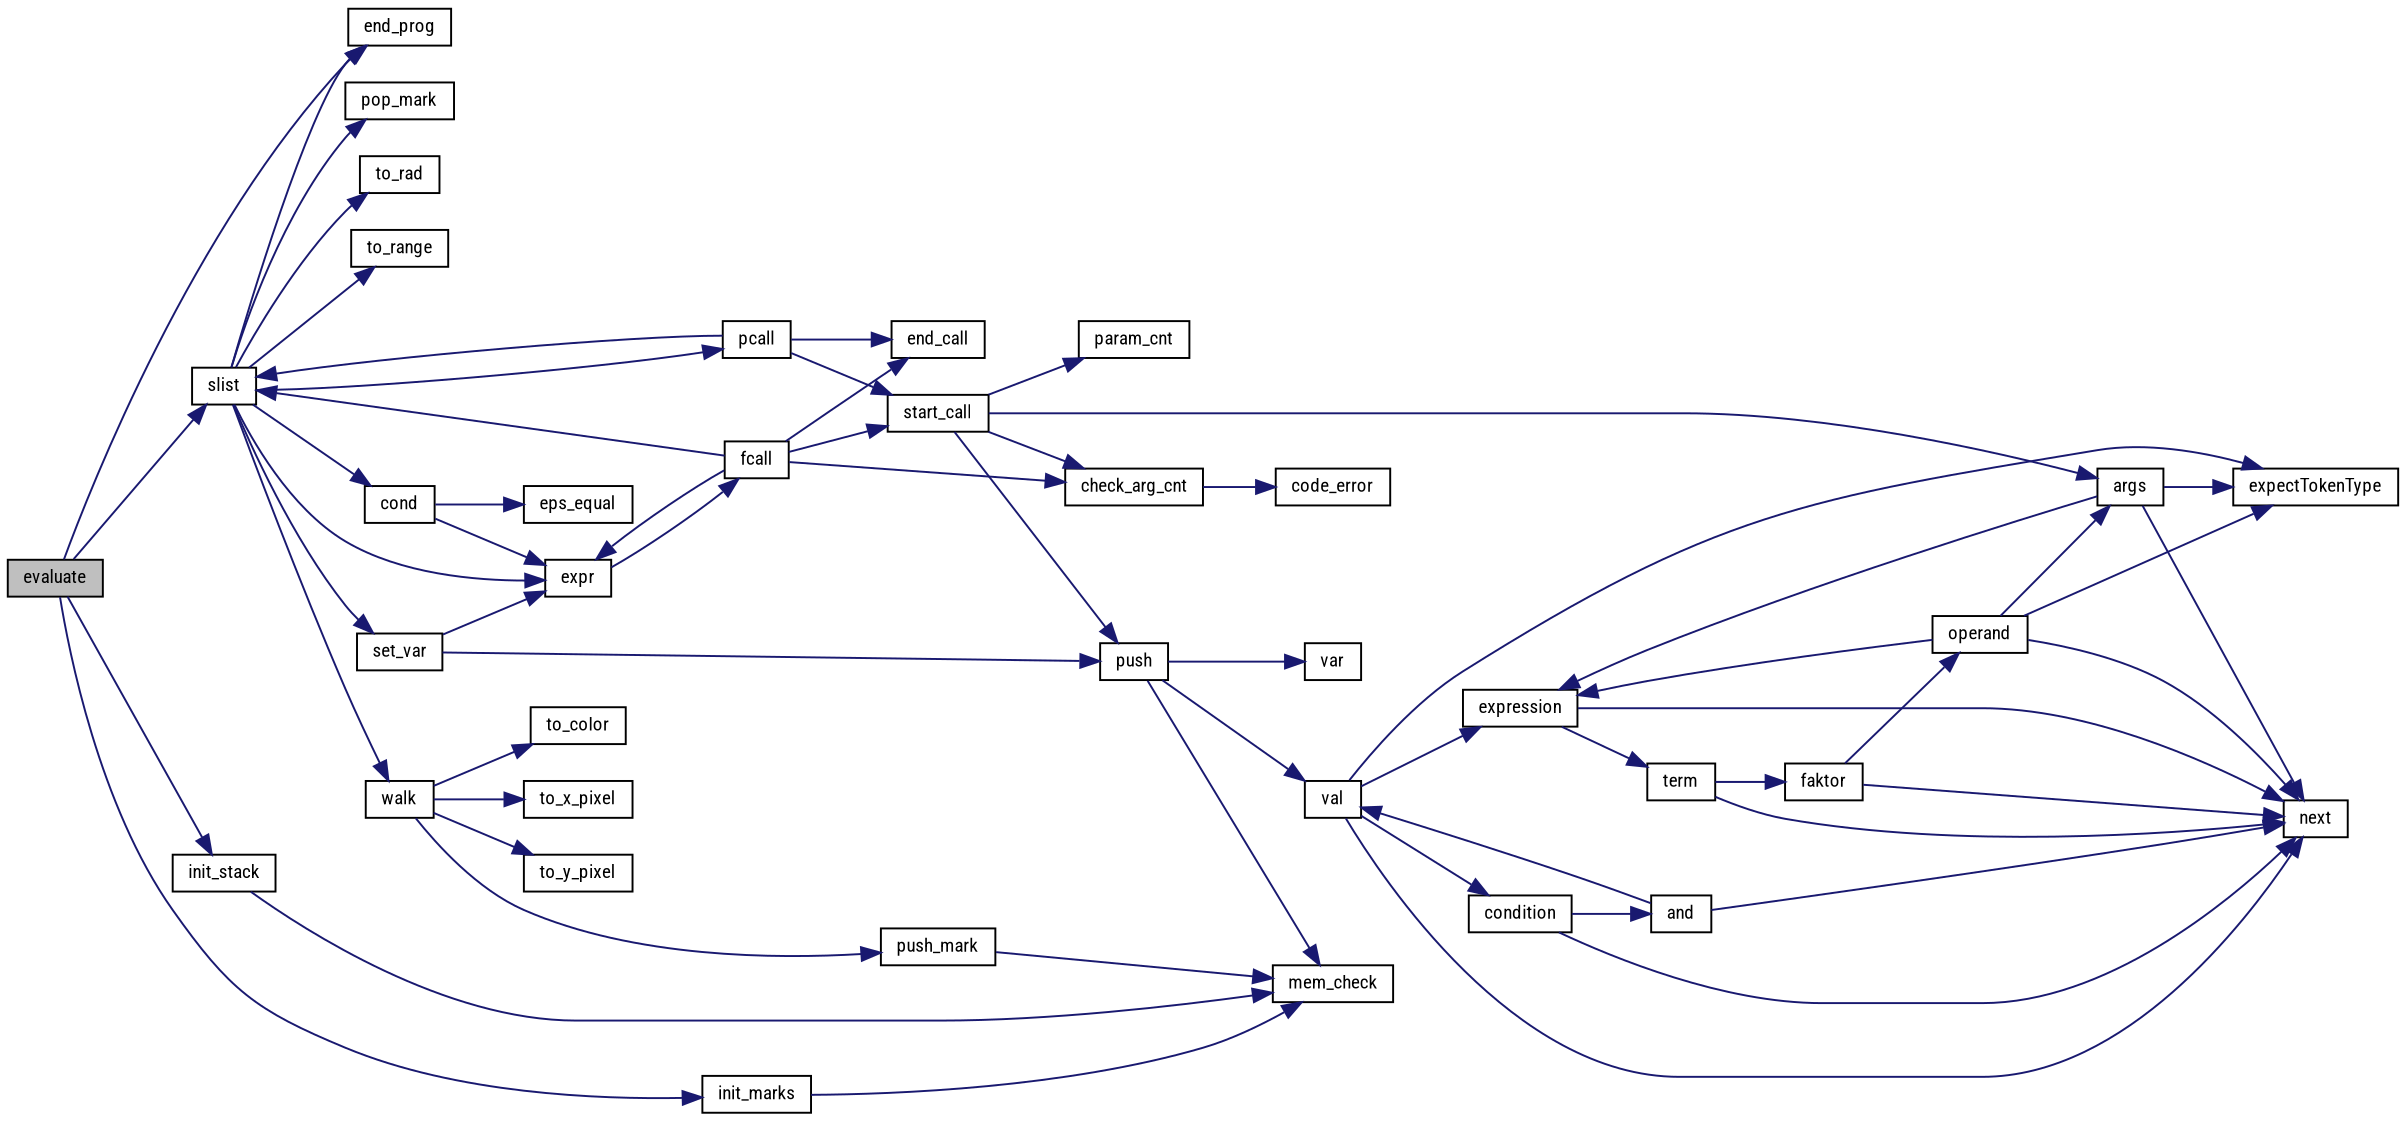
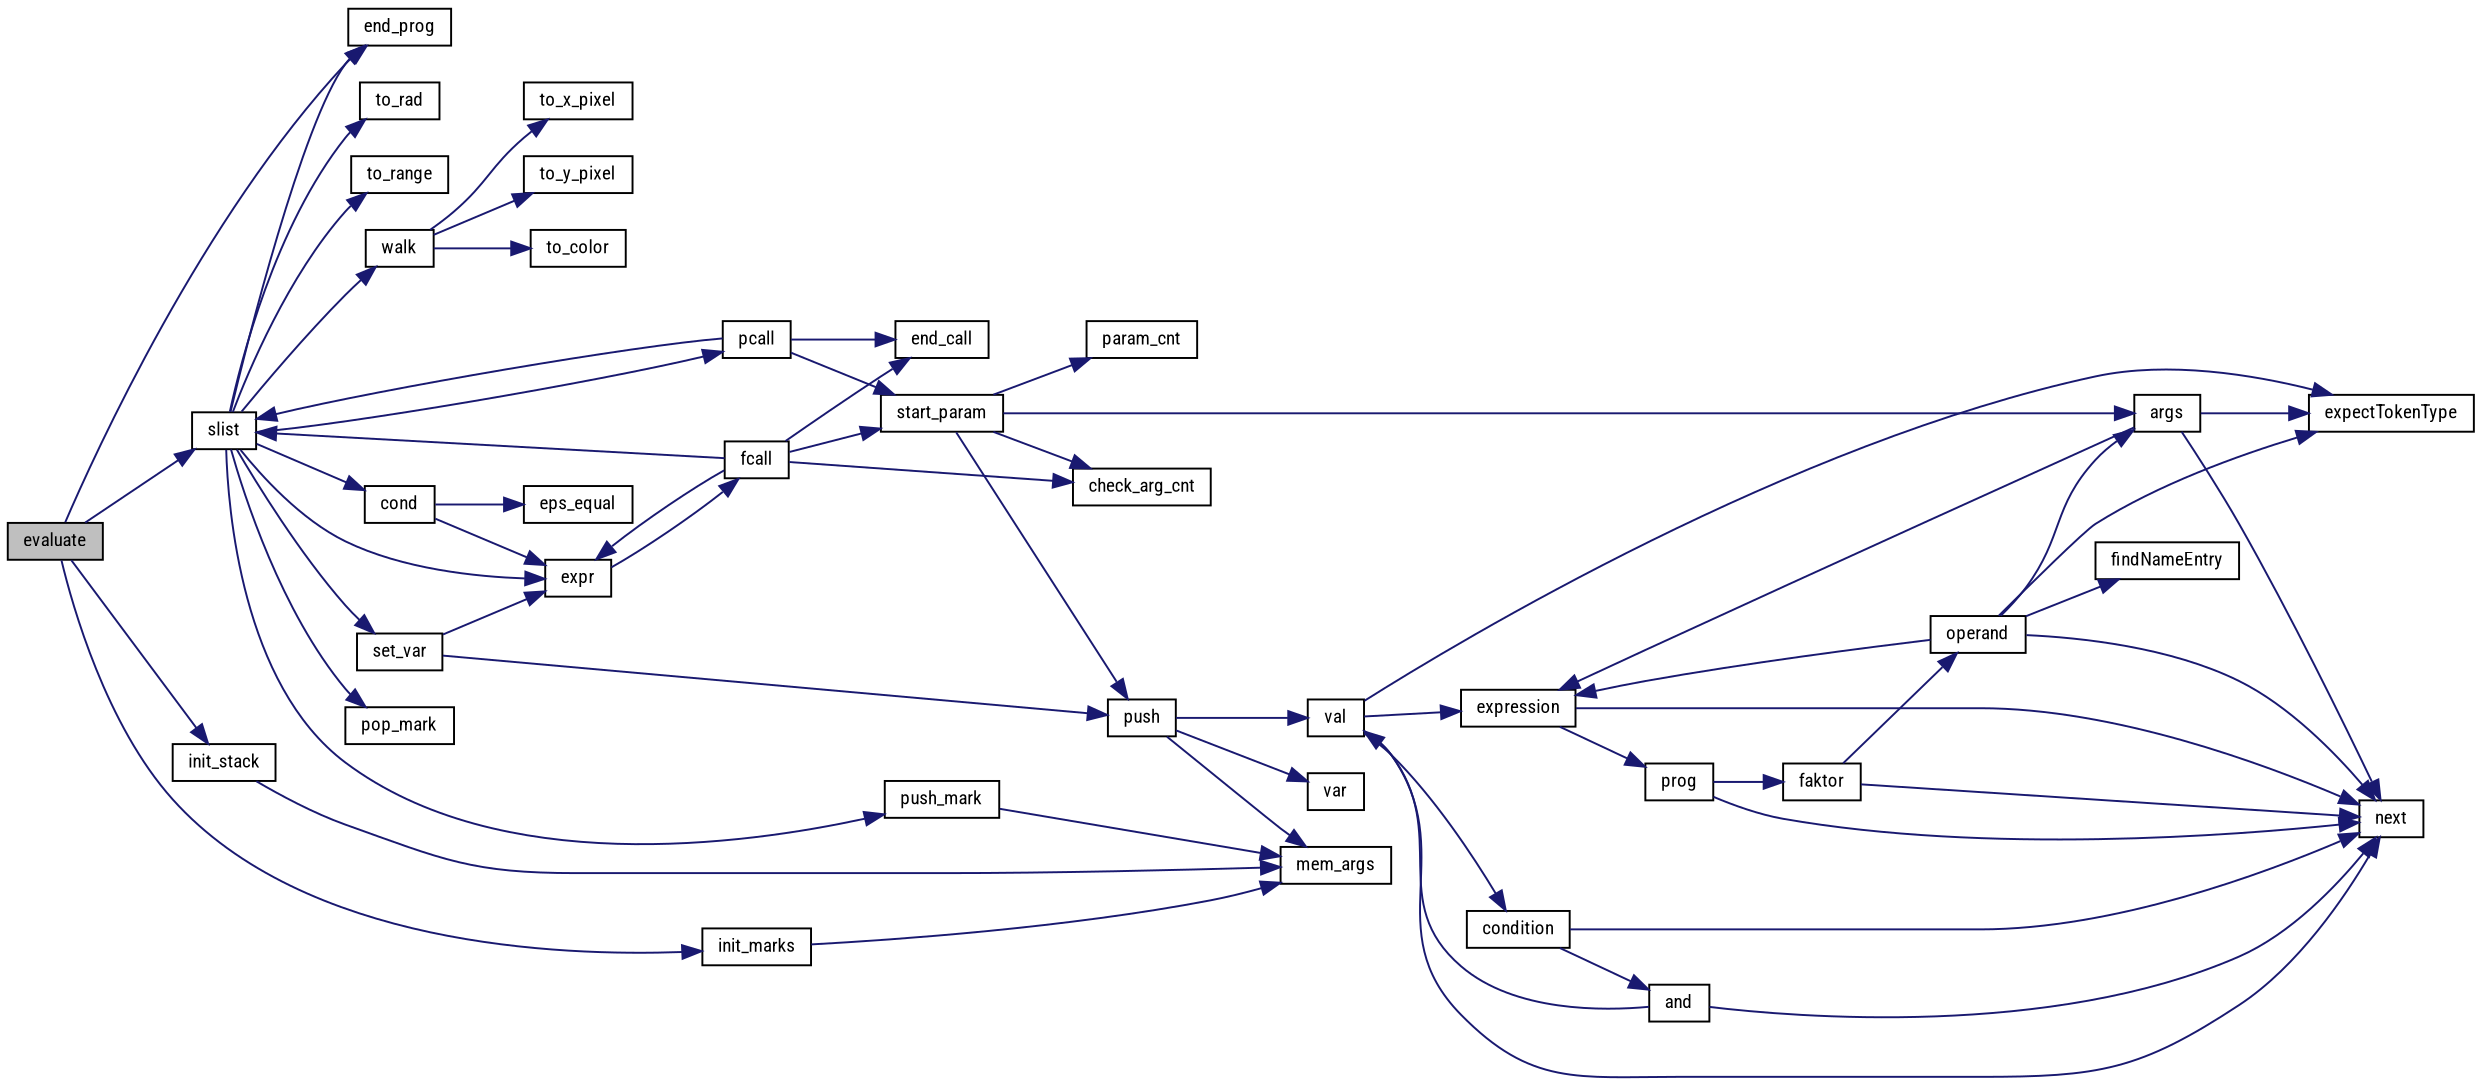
  digraph {
    fontname="Roboto Condensed"
    rankdir=LR
    node [color=black fillcolor=white fontname="Roboto Condensed" fontsize=10 shape=record style=filled]
    edge [color=midnightblue fontname="Roboto Condensed" fontsize=10 labelfontname="LiberationSans-Regular.ttf" labelfontsize=10 style=solid]
    n1 [fillcolor=grey75 fontcolor=black height=0.2 label=evaluate width=0.4]
    n2 [height=0.2 label=end_prog width=0.4]
    n3 [height=0.2 label=init_marks width=0.4]
    n4 [height=0.2 label=init_stack width=0.4]
    n5 [height=0.2 label=slist width=0.4]
-   n6 [height=0.2 label=mem_check width=0.4]
+   n6 [height=0.2 label=mem_args width=0.4]
    n7 [height=0.2 label=cond width=0.4]
    n8 [height=0.2 label=expr width=0.4]
    n9 [height=0.2 label=pcall width=0.4]
    n10 [height=0.2 label=pop_mark width=0.4]
    n11 [height=0.2 label=push_mark width=0.4]
    n12 [height=0.2 label=set_var width=0.4]
    n13 [height=0.2 label=to_rad width=0.4]
    n14 [height=0.2 label=to_range width=0.4]
    n15 [height=0.2 label=walk width=0.4]
    n16 [height=0.2 label=eps_equal width=0.4]
    n17 [height=0.2 label=fcall width=0.4]
    n18 [height=0.2 label=end_call width=0.4]
-   n19 [height=0.2 label=start_call width=0.4]
+   n19 [height=0.2 label=start_param width=0.4]
    n20 [height=0.2 label=push width=0.4]
    n21 [height=0.2 label=to_color width=0.4]
    n22 [height=0.2 label=to_x_pixel width=0.4]
    n23 [height=0.2 label=to_y_pixel width=0.4]
    n24 [height=0.2 label=check_arg_cnt width=0.4]
-   n25 [height=0.2 label=code_error width=0.4]
    n26 [height=0.2 label=args width=0.4]
    n27 [height=0.2 label=param_cnt width=0.4]
    n28 [height=0.2 label=expectTokenType width=0.4]
    n29 [height=0.2 label=expression width=0.4]
    n30 [height=0.2 label=next width=0.4]
    n31 [height=0.2 label=val width=0.4]
    n32 [height=0.2 label=var width=0.4]
-   n33 [height=0.2 label=term width=0.4]
+   n33 [height=0.2 label=prog width=0.4]
    n34 [height=0.2 label=faktor width=0.4]
    n35 [height=0.2 label=operand width=0.4]
+   n36 [height=0.2 label=findNameEntry width=0.4]
    n37 [height=0.2 label=condition width=0.4]
    n38 [height=0.2 label=and width=0.4]
    n1 -> n2
    n1 -> n3
    n1 -> n4
    n1 -> n5
    n3 -> n6
    n4 -> n6
    n5 -> n2
    n5 -> n7
    n5 -> n8
    n5 -> n9
    n5 -> n10
-   n15 -> n11
+   n5 -> n11
    n5 -> n12
    n5 -> n13
    n5 -> n14
    n5 -> n15
    n7 -> n8
    n7 -> n16
    n8 -> n17
    n9 -> n5
    n9 -> n18
    n9 -> n19
    n11 -> n6
    n12 -> n8
    n12 -> n20
    n15 -> n21
    n15 -> n22
    n15 -> n23
    n17 -> n5
    n17 -> n8
    n17 -> n18
    n17 -> n19
    n17 -> n24
    n19 -> n20
    n19 -> n24
    n19 -> n26
    n19 -> n27
    n20 -> n6
    n20 -> n31
    n20 -> n32
-   n24 -> n25
    n26 -> n28
    n26 -> n29
    n26 -> n30
    n29 -> n30
    n29 -> n33
    n31 -> n28
    n31 -> n29
    n31 -> n30
    n31 -> n37
    n33 -> n30
    n33 -> n34
    n34 -> n30
    n34 -> n35
    n35 -> n26
    n35 -> n28
    n35 -> n29
    n35 -> n30
+   n35 -> n36
    n37 -> n30
    n37 -> n38
    n38 -> n30
    n38 -> n31
  }
